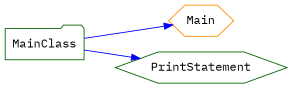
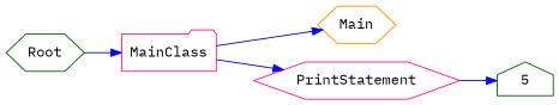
  digraph {
    fontname="IBM Plex Mono"
    rankdir=LR
    node [color=darkgreen fontname="IBM Plex Mono" shape=hexagon]
    edge [color=blue fontname="IBM Plex Mono"]
-   n2 [label=MainClass shape=folder]
+   n1 [label=Root]
+   n2 [color=deeppink label=MainClass shape=folder]
    n3 [color=darkorange label=Main]
-   n4 [label=PrintStatement]
+   n4 [color=deeppink label=PrintStatement]
+   n5 [label=5 shape=house]
+   n1 -> n2
    n2 -> n3
    n2 -> n4
+   n4 -> n5
  }
